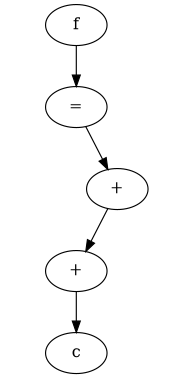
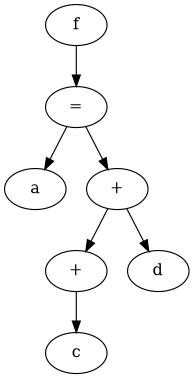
  digraph {
    n1 [label=f]
    n2 [label="="]
+   n3 [label=a]
    n4 [label="+"]
    n5 [label="+"]
+   n6 [label=d]
    n7 [label=c]
    n1 -> n2
+   n2 -> n3
    n2 -> n4
    n4 -> n5
+   n4 -> n6
    n5 -> n7
  }
